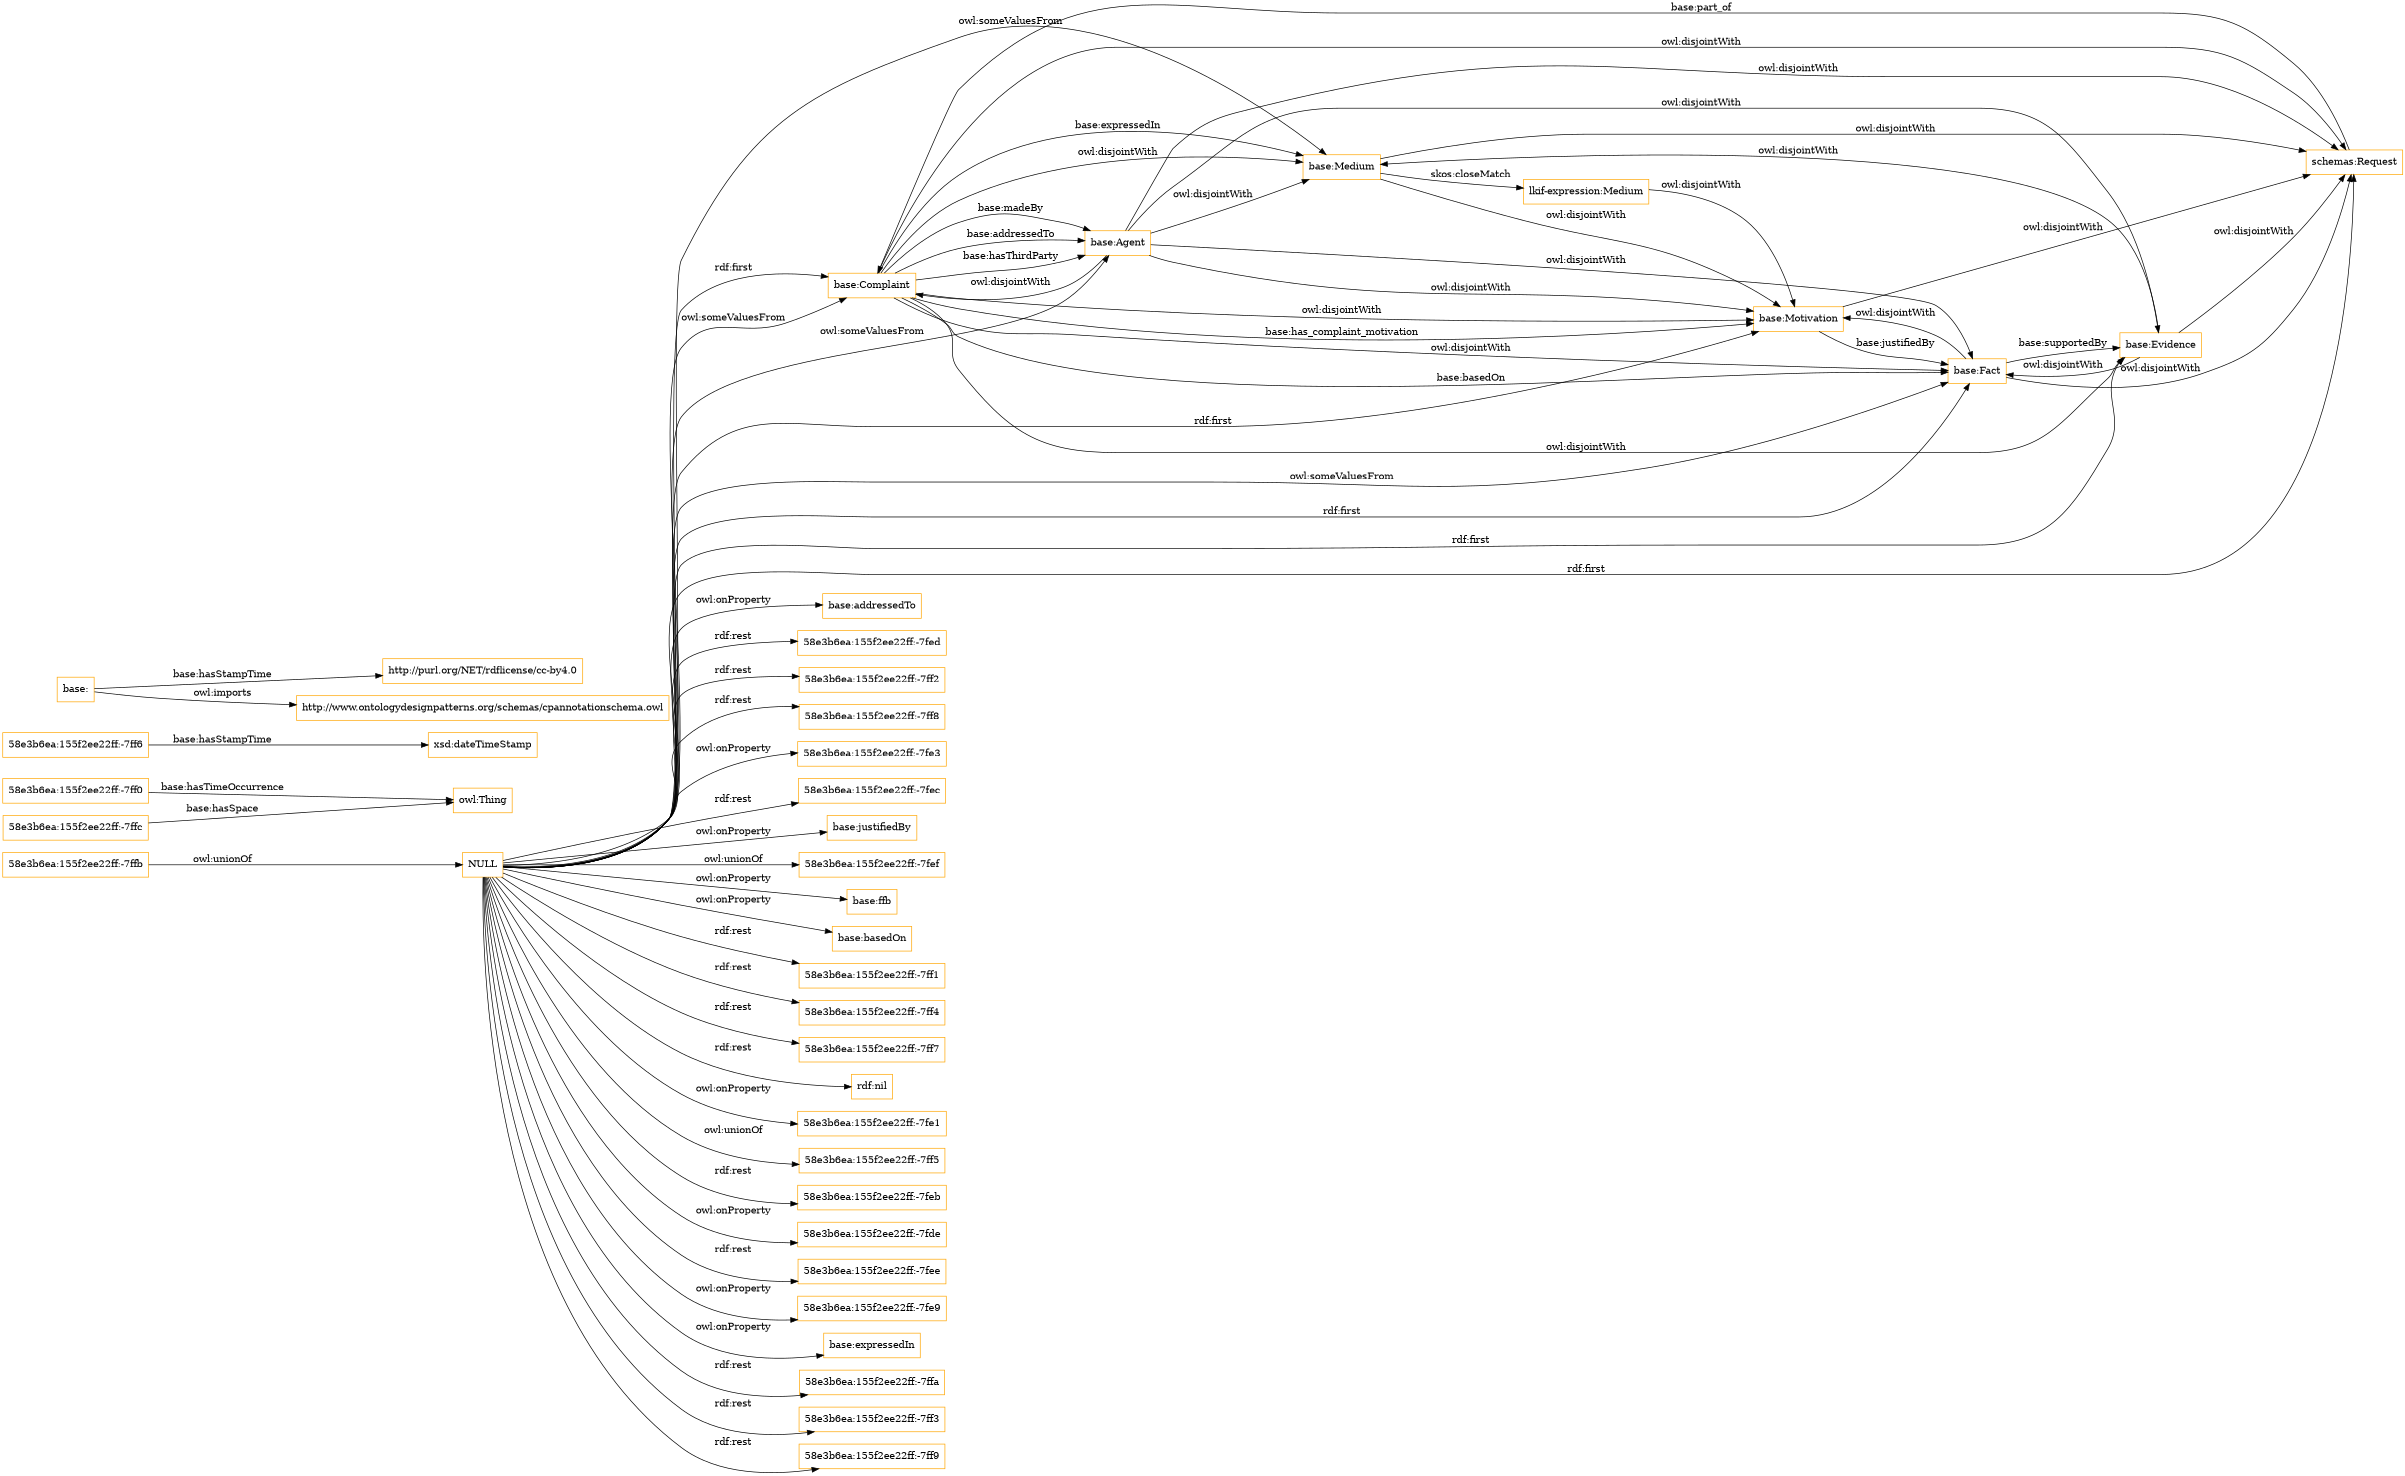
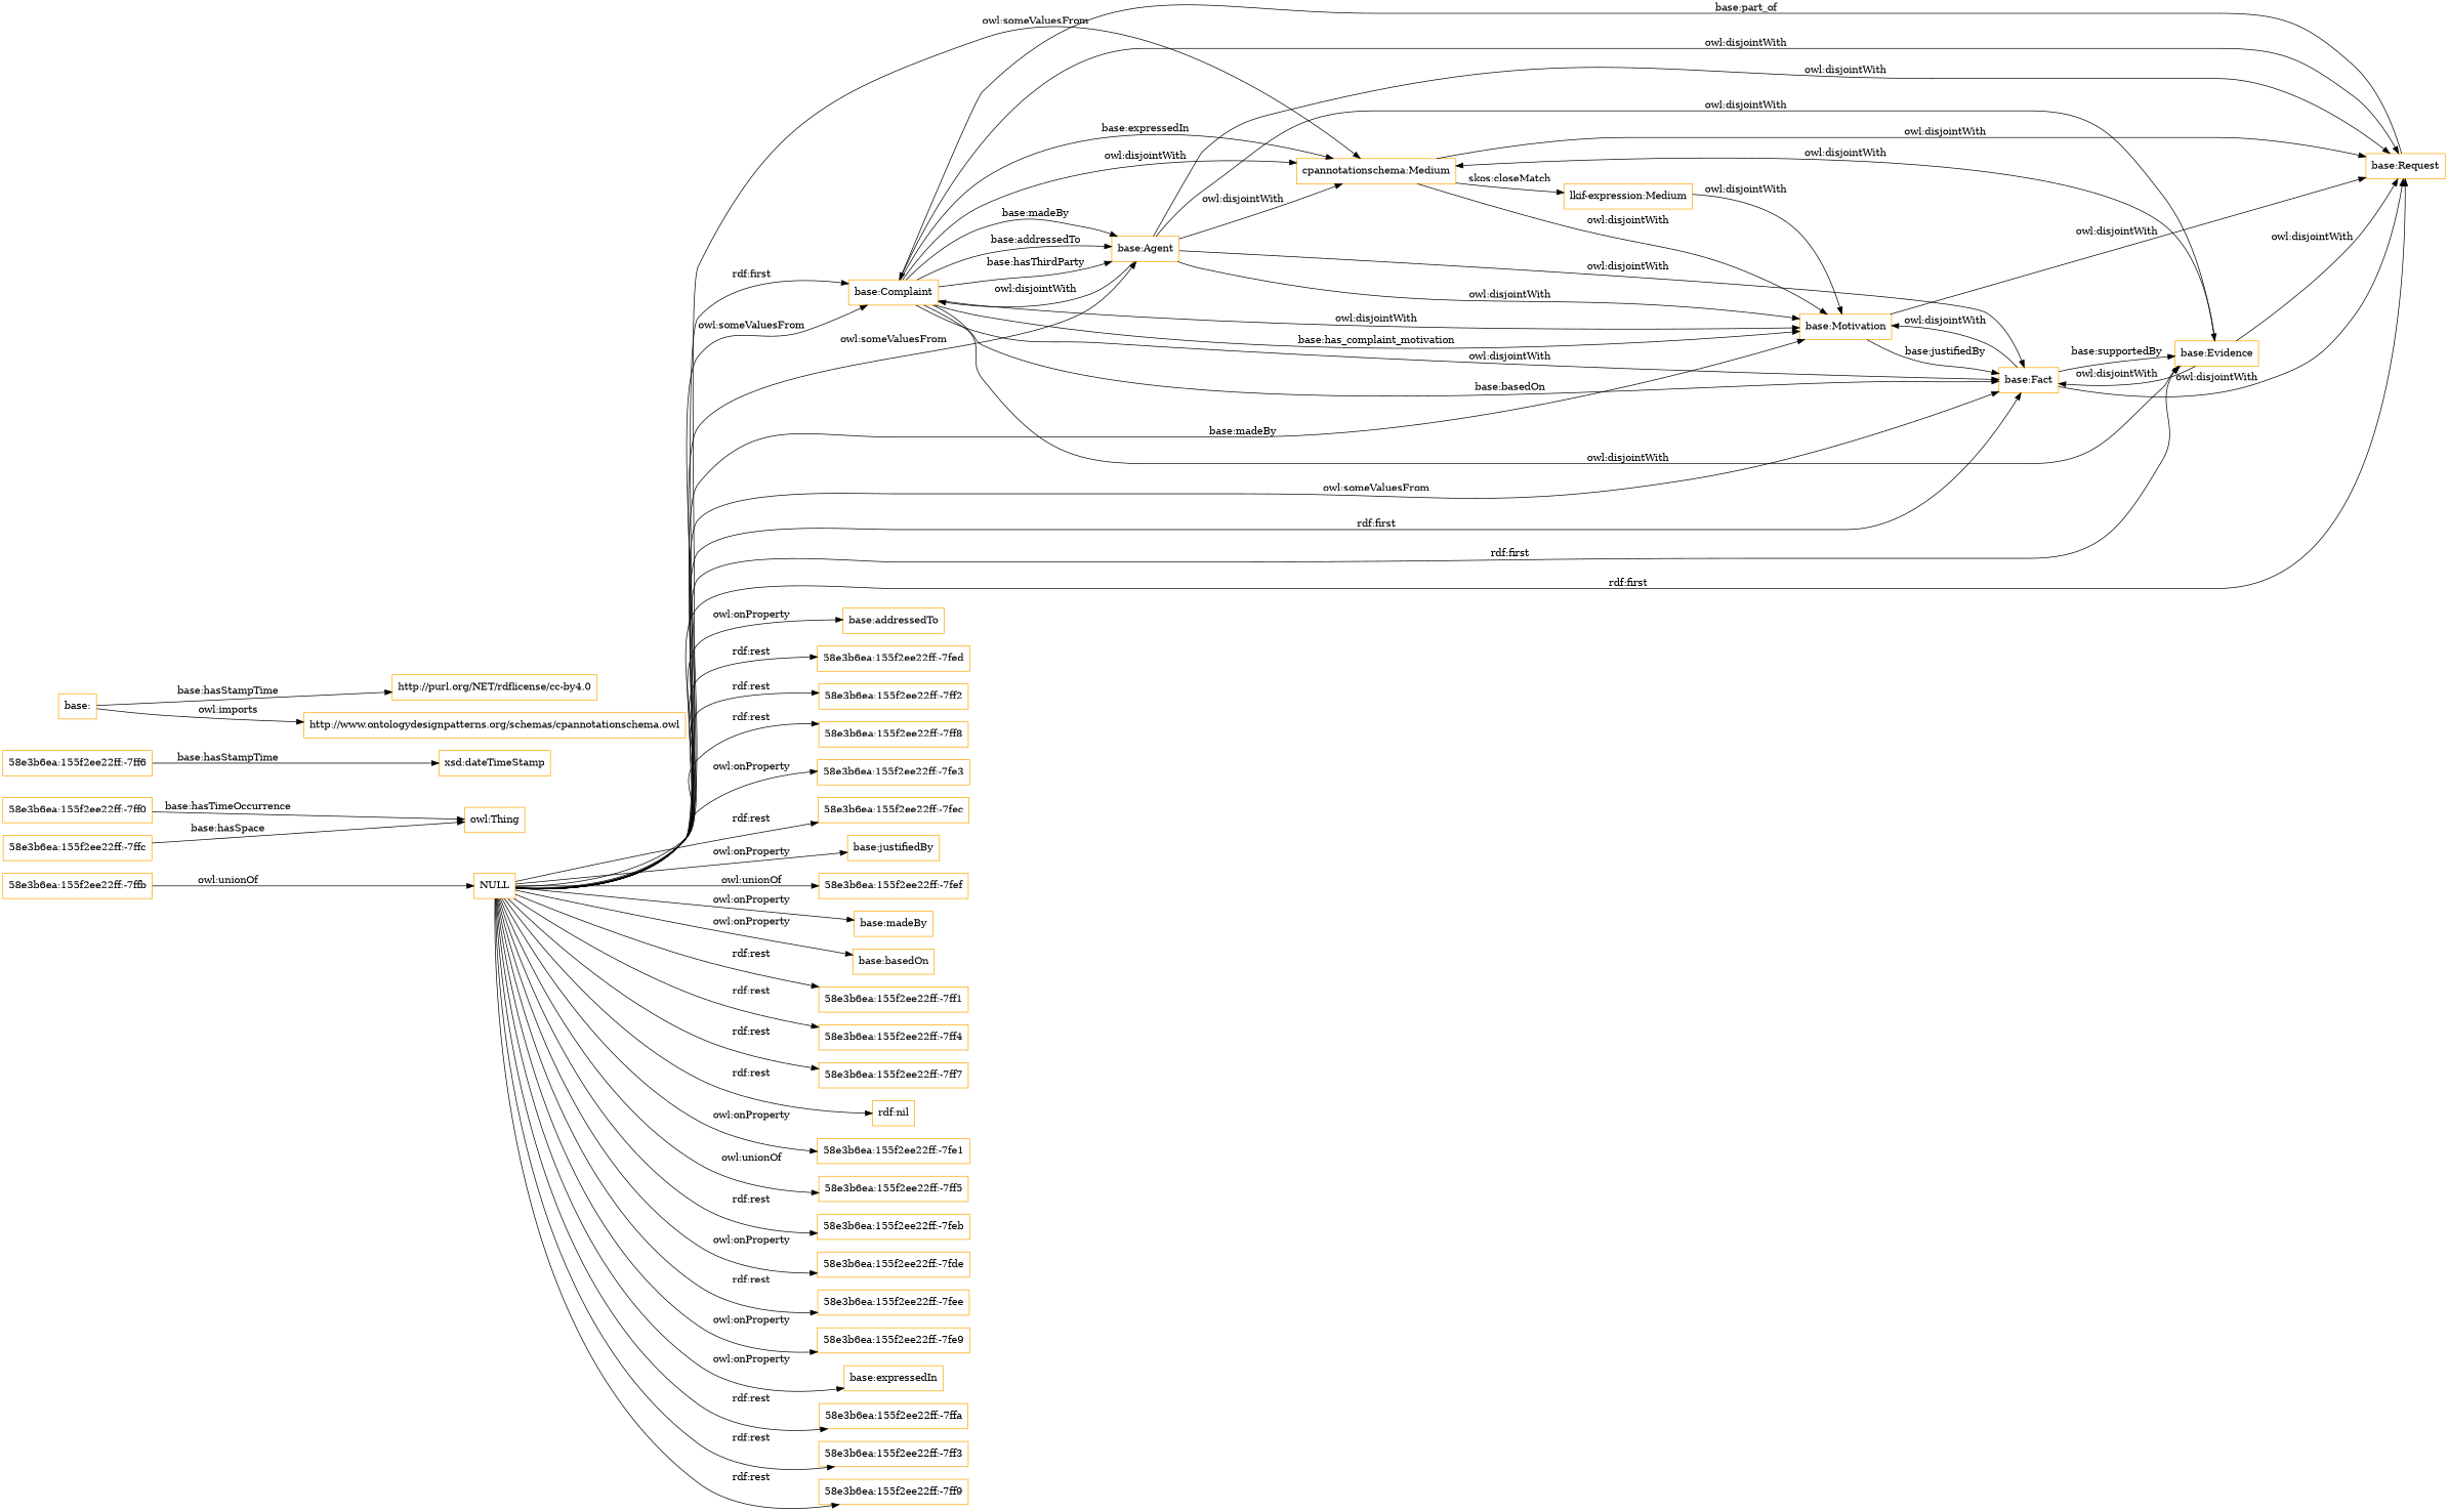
  digraph {
    rankdir=LR
    node [color=orange shape=rectangle]
    "base:Complaint"
-   "base:Medium"
+   "base:Medium" [label="cpannotationschema:Medium"]
    "base:Evidence"
    "base:Agent"
    "base:Fact"
-   "base:Request" [label="schemas:Request"]
+   "base:Request"
    "base:Motivation"
    "lkif-expression:Medium"
    "58e3b6ea:155f2ee22ff:-7ff0"
    "owl:Thing"
    "58e3b6ea:155f2ee22ff:-7ff6"
    "xsd:dateTimeStamp"
    "58e3b6ea:155f2ee22ff:-7ffc"
    NULL
    "base:addressedTo"
    "58e3b6ea:155f2ee22ff:-7fed"
    "58e3b6ea:155f2ee22ff:-7ff2"
    "58e3b6ea:155f2ee22ff:-7ff8"
    "58e3b6ea:155f2ee22ff:-7fe3"
    "58e3b6ea:155f2ee22ff:-7fec"
    "base:justifiedBy"
    "58e3b6ea:155f2ee22ff:-7fef"
-   "base:madeBy" [label="base:ffb"]
+   "base:madeBy"
    "base:basedOn"
    "58e3b6ea:155f2ee22ff:-7ff1"
    "58e3b6ea:155f2ee22ff:-7ff4"
    "58e3b6ea:155f2ee22ff:-7ff7"
    "rdf:nil"
    "58e3b6ea:155f2ee22ff:-7fe1"
    "58e3b6ea:155f2ee22ff:-7ff5"
    "58e3b6ea:155f2ee22ff:-7feb"
    "58e3b6ea:155f2ee22ff:-7fde"
    "58e3b6ea:155f2ee22ff:-7fee"
    "58e3b6ea:155f2ee22ff:-7fe9"
    "base:expressedIn"
    "58e3b6ea:155f2ee22ff:-7ffa"
    "58e3b6ea:155f2ee22ff:-7ff3"
    "58e3b6ea:155f2ee22ff:-7ff9"
    "58e3b6ea:155f2ee22ff:-7ffb"
    "base:"
    "http://purl.org/NET/rdflicense/cc-by4.0"
    "http://www.ontologydesignpatterns.org/schemas/cpannotationschema.owl"
    "base:Complaint" -> "base:Medium" [label="owl:disjointWith"]
    "base:Complaint" -> "base:Medium" [label="base:expressedIn"]
    "base:Complaint" -> "base:Evidence" [label="owl:disjointWith"]
    "base:Complaint" -> "base:Agent" [label="base:madeBy"]
    "base:Complaint" -> "base:Agent" [label="base:addressedTo"]
    "base:Complaint" -> "base:Agent" [label="base:hasThirdParty"]
    "base:Complaint" -> "base:Fact" [label="owl:disjointWith"]
    "base:Complaint" -> "base:Fact" [label="base:basedOn"]
    "base:Complaint" -> "base:Request" [label="owl:disjointWith"]
    "base:Complaint" -> "base:Motivation" [label="owl:disjointWith"]
    "base:Complaint" -> "base:Motivation" [label="base:has_complaint_motivation"]
    "base:Medium" -> "base:Request" [label="owl:disjointWith"]
    "base:Medium" -> "base:Motivation" [label="owl:disjointWith"]
    "base:Medium" -> "lkif-expression:Medium" [label="skos:closeMatch"]
    "base:Evidence" -> "base:Medium" [label="owl:disjointWith"]
    "base:Evidence" -> "base:Fact" [label="owl:disjointWith"]
    "base:Evidence" -> "base:Request" [label="owl:disjointWith"]
    "base:Agent" -> "base:Complaint" [label="owl:disjointWith"]
    "base:Agent" -> "base:Medium" [label="owl:disjointWith"]
    "base:Agent" -> "base:Evidence" [label="owl:disjointWith"]
    "base:Agent" -> "base:Fact" [label="owl:disjointWith"]
    "base:Agent" -> "base:Request" [label="owl:disjointWith"]
    "base:Agent" -> "base:Motivation" [label="owl:disjointWith"]
    "base:Fact" -> "base:Evidence" [label="base:supportedBy"]
    "base:Fact" -> "base:Request" [label="owl:disjointWith"]
    "base:Fact" -> "base:Motivation" [label="owl:disjointWith"]
    "base:Request" -> "base:Complaint" [label="base:part_of"]
    "base:Motivation" -> "base:Fact" [label="base:justifiedBy"]
    "base:Motivation" -> "base:Request" [label="owl:disjointWith"]
    "lkif-expression:Medium" -> "base:Motivation" [label="owl:disjointWith"]
    "58e3b6ea:155f2ee22ff:-7ff0" -> "owl:Thing" [label="base:hasTimeOccurrence"]
    "58e3b6ea:155f2ee22ff:-7ff6" -> "xsd:dateTimeStamp" [label="base:hasStampTime"]
    "58e3b6ea:155f2ee22ff:-7ffc" -> "owl:Thing" [label="base:hasSpace"]
    NULL -> "base:Complaint" [label="rdf:first"]
    NULL -> "base:Complaint" [label="owl:someValuesFrom"]
    NULL -> "base:Medium" [label="owl:someValuesFrom"]
    NULL -> "base:Evidence" [label="rdf:first"]
    NULL -> "base:Agent" [label="owl:someValuesFrom"]
    NULL -> "base:Fact" [label="owl:someValuesFrom"]
    NULL -> "base:Fact" [label="rdf:first"]
    NULL -> "base:Request" [label="rdf:first"]
-   NULL -> "base:Motivation" [label="rdf:first"]
+   NULL -> "base:Motivation" [label="base:madeBy"]
    NULL -> "base:addressedTo" [label="owl:onProperty"]
    NULL -> "58e3b6ea:155f2ee22ff:-7fed" [label="rdf:rest"]
    NULL -> "58e3b6ea:155f2ee22ff:-7ff2" [label="rdf:rest"]
    NULL -> "58e3b6ea:155f2ee22ff:-7ff8" [label="rdf:rest"]
    NULL -> "58e3b6ea:155f2ee22ff:-7fe3" [label="owl:onProperty"]
    NULL -> "58e3b6ea:155f2ee22ff:-7fec" [label="rdf:rest"]
    NULL -> "base:justifiedBy" [label="owl:onProperty"]
    NULL -> "58e3b6ea:155f2ee22ff:-7fef" [label="owl:unionOf"]
    NULL -> "base:madeBy" [label="owl:onProperty"]
    NULL -> "base:basedOn" [label="owl:onProperty"]
    NULL -> "58e3b6ea:155f2ee22ff:-7ff1" [label="rdf:rest"]
    NULL -> "58e3b6ea:155f2ee22ff:-7ff4" [label="rdf:rest"]
    NULL -> "58e3b6ea:155f2ee22ff:-7ff7" [label="rdf:rest"]
    NULL -> "rdf:nil" [label="rdf:rest"]
    NULL -> "58e3b6ea:155f2ee22ff:-7fe1" [label="owl:onProperty"]
    NULL -> "58e3b6ea:155f2ee22ff:-7ff5" [label="owl:unionOf"]
    NULL -> "58e3b6ea:155f2ee22ff:-7feb" [label="rdf:rest"]
    NULL -> "58e3b6ea:155f2ee22ff:-7fde" [label="owl:onProperty"]
    NULL -> "58e3b6ea:155f2ee22ff:-7fee" [label="rdf:rest"]
    NULL -> "58e3b6ea:155f2ee22ff:-7fe9" [label="owl:onProperty"]
    NULL -> "base:expressedIn" [label="owl:onProperty"]
    NULL -> "58e3b6ea:155f2ee22ff:-7ffa" [label="rdf:rest"]
    NULL -> "58e3b6ea:155f2ee22ff:-7ff3" [label="rdf:rest"]
    NULL -> "58e3b6ea:155f2ee22ff:-7ff9" [label="rdf:rest"]
    "58e3b6ea:155f2ee22ff:-7ffb" -> NULL [label="owl:unionOf"]
    "base:" -> "http://purl.org/NET/rdflicense/cc-by4.0" [label="base:hasStampTime"]
    "base:" -> "http://www.ontologydesignpatterns.org/schemas/cpannotationschema.owl" [label="owl:imports"]
  }
